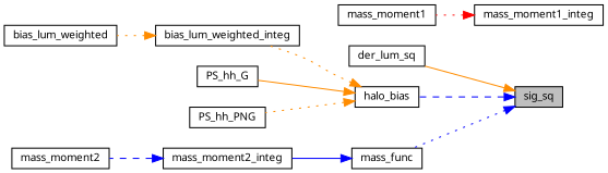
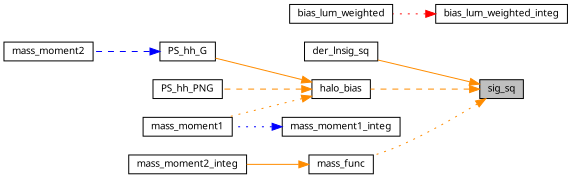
  digraph {
    fontname="Noto Sans"
    rankdir=RL
    node [color=black fillcolor=white fontname="Noto Sans" fontsize=10 shape=record style=filled]
    edge [color=darkorange dir=back fontname="Noto Sans" fontsize=10 labelfontname=Helvetica labelfontsize=10 style=dotted]
    n1 [fillcolor=grey75 fontcolor=black height=0.2 label=sig_sq width=0.4]
-   n2 [height=0.2 label=der_lum_sq width=0.4]
+   n2 [height=0.2 label=der_lnsig_sq width=0.4]
    n3 [height=0.2 label=halo_bias width=0.4]
    n4 [height=0.2 label=mass_func width=0.4]
    n5 [height=0.2 label=bias_lum_weighted_integ width=0.4]
    n6 [height=0.2 label=PS_hh_G width=0.4]
    n7 [height=0.2 label=PS_hh_PNG width=0.4]
    n8 [height=0.2 label=mass_moment2_integ width=0.4]
    n9 [height=0.2 label=bias_lum_weighted width=0.4]
    n10 [height=0.2 label=mass_moment1_integ width=0.4]
    n11 [height=0.2 label=mass_moment1 width=0.4]
    n12 [height=0.2 label=mass_moment2 width=0.4]
    n1 -> n2 [style=solid]
-   n1 -> n3 [color=blue style=dashed]
-   n1 -> n4 [color=blue]
-   n3 -> n5
+   n1 -> n3 [style=dashed]
+   n1 -> n4
+   n3 -> n11
    n3 -> n6 [style=solid]
-   n3 -> n7
-   n4 -> n8 [color=blue style=solid]
-   n5 -> n9
-   n8 -> n12 [color=blue style=dashed]
-   n10 -> n11 [color=red]
+   n3 -> n7 [style=dashed]
+   n4 -> n8 [style=solid]
+   n5 -> n9 [color=red]
+   n6 -> n12 [color=blue style=dashed]
+   n10 -> n11 [color=blue]
  }
